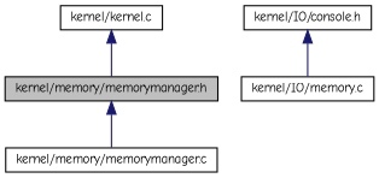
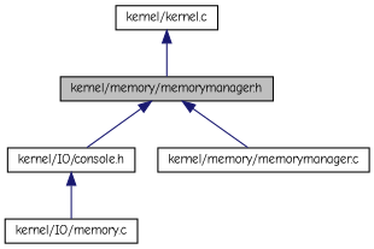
  digraph {
    fontname="Comic Neue"
    node [color=black fillcolor=white fontname="Comic Neue" fontsize=10 shape=record style=filled]
    edge [color=midnightblue dir=back fontname="Comic Neue" fontsize=10 labelfontname=Helvetica labelfontsize=10 style=solid]
    n1 [fillcolor=grey75 fontcolor=black height=0.2 label="kernel/memory/memorymanager.h" width=0.4]
    n2 [height=0.2 label="kernel/IO/console.h" width=0.4]
    n3 [height=0.2 label="kernel/memory/memorymanager.c" width=0.4]
    n4 [height=0.2 label="kernel/IO/memory.c" width=0.4]
    n5 [height=0.2 label="kernel/kernel.c" width=0.4]
+   n1 -> n2
    n1 -> n3
    n2 -> n4
    n5 -> n1
  }
